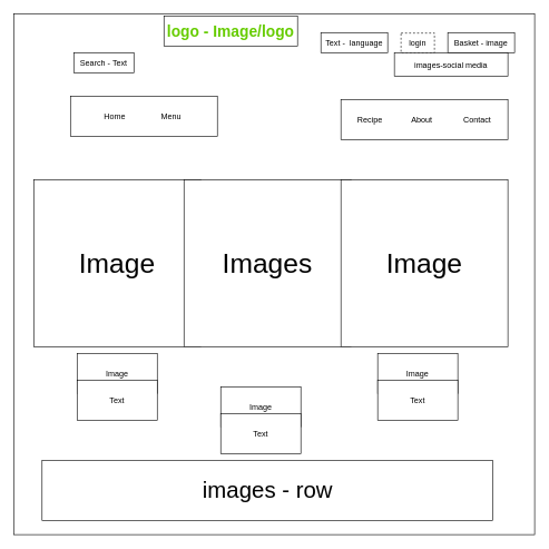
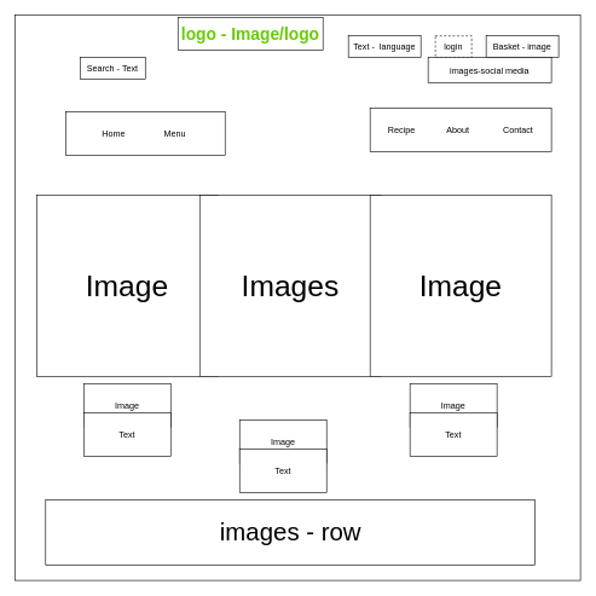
  <mxCell id="0" />
  <mxCell id="1" parent="0" />
  <mxCell id="2" value="" style="whiteSpace=wrap;html=1;aspect=fixed;shadow=0;fillColor=#FFFFFF;" parent="1" vertex="1"><mxGeometry x="20" y="20" width="780" height="780" as="geometry" /></mxCell>
  <mxCell id="3" value="&lt;font size=&quot;1&quot; color=&quot;#66cc00&quot;&gt;&lt;b style=&quot;font-size: 23px&quot;&gt;logo - Image/logo&lt;/b&gt;&lt;/font&gt;" style="rounded=0;whiteSpace=wrap;html=1;fillColor=#FFFFFF;" parent="1" vertex="1"><mxGeometry x="245" y="24" width="200" height="45" as="geometry" /></mxCell>
  <mxCell id="4" value="Text -&amp;nbsp; language" style="rounded=0;whiteSpace=wrap;html=1;fillColor=#FFFFFF;" parent="1" vertex="1"><mxGeometry x="480" y="49" width="100" height="30" as="geometry" /></mxCell>
  <mxCell id="5" value="&lt;font style=&quot;background-color: rgb(255 , 255 , 255)&quot;&gt;Search - Text&lt;/font&gt;" style="rounded=0;whiteSpace=wrap;html=1;fillColor=#FFFFFF;" parent="1" vertex="1"><mxGeometry x="110" y="79" width="90" height="30" as="geometry" /></mxCell>
  <mxCell id="6" value="login" style="rounded=0;whiteSpace=wrap;html=1;fillColor=#FFFFFF;dashed=1;" parent="1" vertex="1"><mxGeometry x="600" y="49" width="50" height="30" as="geometry" /></mxCell>
  <mxCell id="7" value="Basket - image" style="rounded=0;whiteSpace=wrap;html=1;fillColor=#FFFFFF;" parent="1" vertex="1"><mxGeometry x="670" y="49" width="100" height="30" as="geometry" /></mxCell>
  <mxCell id="8" value="&lt;span style=&quot;font-size: 41px&quot;&gt;Image&lt;/span&gt;" style="whiteSpace=wrap;html=1;aspect=fixed;strokeColor=#000000;fillColor=#FFFFFF;" parent="1" vertex="1"><mxGeometry x="50" y="269" width="250" height="250" as="geometry" /></mxCell>
  <mxCell id="9" value="&lt;font style=&quot;font-size: 34px&quot;&gt;images - row&lt;/font&gt;" style="rounded=0;whiteSpace=wrap;html=1;shadow=0;strokeColor=#000000;fillColor=#FFFFFF;" parent="1" vertex="1"><mxGeometry x="62.5" y="689" width="675" height="90" as="geometry" /></mxCell>
  <mxCell id="10" value="&lt;span style=&quot;background-color: rgb(255 , 255 , 255)&quot;&gt;images-social media&lt;/span&gt;" style="rounded=0;whiteSpace=wrap;html=1;fillColor=#FFFFFF;" parent="1" vertex="1"><mxGeometry x="590" y="79" width="170" height="35" as="geometry" /></mxCell>
- <mxCell id="11" value="Home&amp;nbsp; &amp;nbsp; &amp;nbsp; &amp;nbsp; &amp;nbsp; &amp;nbsp; &amp;nbsp; &amp;nbsp; Menu&amp;nbsp;" style="rounded=0;whiteSpace=wrap;html=1;shadow=0;strokeColor=#000000;fillColor=#FFFFFF;" parent="1" vertex="1"><mxGeometry x="105" y="144" width="220" height="60" as="geometry" /></mxCell>
+ <mxCell id="11" value="Home&amp;nbsp; &amp;nbsp; &amp;nbsp; &amp;nbsp; &amp;nbsp; &amp;nbsp; &amp;nbsp; &amp;nbsp; Menu&amp;nbsp;" style="rounded=0;whiteSpace=wrap;html=1;shadow=0;strokeColor=#000000;fillColor=#FFFFFF;" parent="1" vertex="1"><mxGeometry x="90" y="154" width="220" height="60" as="geometry" /></mxCell>
  <mxCell id="12" value="Recipe&amp;nbsp; &amp;nbsp; &amp;nbsp; &amp;nbsp; &amp;nbsp; &amp;nbsp; &amp;nbsp;About&amp;nbsp; &amp;nbsp; &amp;nbsp; &amp;nbsp; &amp;nbsp; &amp;nbsp; &amp;nbsp; Contact" style="rounded=0;whiteSpace=wrap;html=1;shadow=0;strokeColor=#000000;fillColor=#FFFFFF;" parent="1" vertex="1"><mxGeometry x="510" y="149" width="250" height="60" as="geometry" /></mxCell>
  <mxCell id="13" value="&lt;span style=&quot;font-size: 41px&quot;&gt;Images&lt;/span&gt;" style="whiteSpace=wrap;html=1;aspect=fixed;strokeColor=#000000;fillColor=#FFFFFF;" vertex="1" parent="1"><mxGeometry x="275" y="269" width="250" height="250" as="geometry" /></mxCell>
  <mxCell id="14" value="&lt;span style=&quot;font-size: 41px&quot;&gt;Image&lt;/span&gt;" style="whiteSpace=wrap;html=1;aspect=fixed;strokeColor=#000000;fillColor=#FFFFFF;" vertex="1" parent="1"><mxGeometry x="510" y="269" width="250" height="250" as="geometry" /></mxCell>
  <mxCell id="15" value="Image" style="rounded=0;whiteSpace=wrap;html=1;fillColor=#FFFFFF;" vertex="1" parent="1"><mxGeometry x="115" y="529" width="120" height="60" as="geometry" /></mxCell>
  <mxCell id="16" value="Image" style="rounded=0;whiteSpace=wrap;html=1;fillColor=#FFFFFF;" vertex="1" parent="1"><mxGeometry x="565" y="529" width="120" height="60" as="geometry" /></mxCell>
  <mxCell id="17" value="Image" style="rounded=0;whiteSpace=wrap;html=1;fillColor=#FFFFFF;" vertex="1" parent="1"><mxGeometry x="330" y="579" width="120" height="60" as="geometry" /></mxCell>
  <mxCell id="18" value="Text" style="rounded=0;whiteSpace=wrap;html=1;fillColor=#FFFFFF;" vertex="1" parent="1"><mxGeometry x="115" y="569" width="120" height="60" as="geometry" /></mxCell>
  <mxCell id="19" value="Text" style="rounded=0;whiteSpace=wrap;html=1;fillColor=#FFFFFF;" vertex="1" parent="1"><mxGeometry x="330" y="619" width="120" height="60" as="geometry" /></mxCell>
  <mxCell id="20" value="Text" style="rounded=0;whiteSpace=wrap;html=1;fillColor=#FFFFFF;" vertex="1" parent="1"><mxGeometry x="565" y="569" width="120" height="60" as="geometry" /></mxCell>
